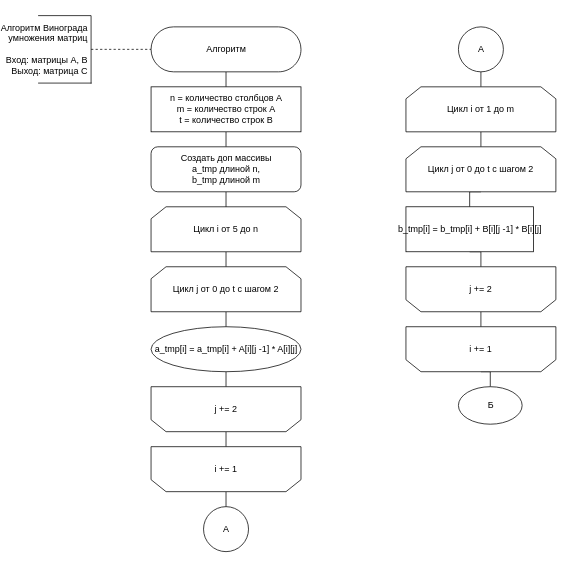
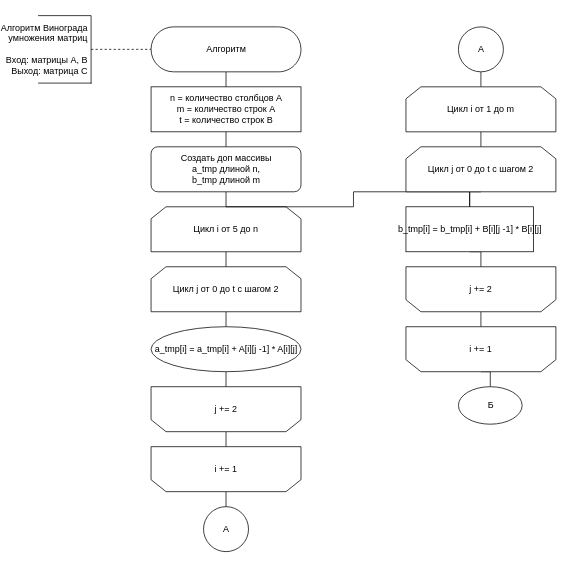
  <mxCell id="0" />
  <mxCell id="1" parent="0" />
  <mxCell id="2" style="edgeStyle=orthogonalEdgeStyle;rounded=0;orthogonalLoop=1;jettySize=auto;html=1;exitX=0.5;exitY=0.5;exitDx=0;exitDy=30;exitPerimeter=0;entryX=0.5;entryY=0;entryDx=0;entryDy=0;endArrow=none;endFill=0;" parent="1" source="3" target="5" edge="1"><mxGeometry relative="1" as="geometry" /></mxCell>
  <mxCell id="3" value="Алгоритм" style="html=1;dashed=0;whitespace=wrap;shape=mxgraph.dfd.start" parent="1" vertex="1"><mxGeometry x="170" y="35" width="200" height="60" as="geometry" /></mxCell>
  <mxCell id="4" style="edgeStyle=orthogonalEdgeStyle;rounded=0;orthogonalLoop=1;jettySize=auto;html=1;exitX=0.5;exitY=1;exitDx=0;exitDy=0;entryX=0.5;entryY=0;entryDx=0;entryDy=0;endArrow=none;endFill=0;" parent="1" source="5" target="11" edge="1"><mxGeometry relative="1" as="geometry" /></mxCell>
  <mxCell id="5" value="n = количество столбцов A&lt;br&gt;m = количество строк A&lt;br&gt;t = количество строк B" style="html=1;dashed=0;whitespace=wrap;" parent="1" vertex="1"><mxGeometry x="170" y="115" width="200" height="60" as="geometry" /></mxCell>
  <mxCell id="6" value="" style="edgeStyle=orthogonalEdgeStyle;rounded=0;orthogonalLoop=1;jettySize=auto;html=1;endArrow=none;endFill=0;dashed=1;" parent="1" source="7" target="3" edge="1"><mxGeometry relative="1" as="geometry" /></mxCell>
  <mxCell id="7" value="Алгоритм Винограда&amp;nbsp;&lt;br&gt;умножения матриц&amp;nbsp;&lt;br&gt;&lt;br&gt;Вход: матрицы A, B&amp;nbsp;&lt;br&gt;Выход: матрица C&amp;nbsp;" style="html=1;dashed=0;whitespace=wrap;shape=partialRectangle;right=0;align=right;direction=west" parent="1" vertex="1"><mxGeometry x="20" y="20" width="70" height="90" as="geometry" /></mxCell>
  <mxCell id="8" style="edgeStyle=orthogonalEdgeStyle;rounded=0;orthogonalLoop=1;jettySize=auto;html=1;exitX=0.5;exitY=1;exitDx=0;exitDy=0;entryX=0.5;entryY=0;entryDx=0;entryDy=0;endArrow=none;endFill=0;" parent="1" source="9" target="13" edge="1"><mxGeometry relative="1" as="geometry" /></mxCell>
  <mxCell id="9" value="Цикл i от 5 до n" style="shape=loopLimit;whiteSpace=wrap;html=1;direction=east" parent="1" vertex="1"><mxGeometry x="170" y="275" width="200" height="60" as="geometry" /></mxCell>
- <mxCell id="10" style="edgeStyle=orthogonalEdgeStyle;rounded=0;orthogonalLoop=1;jettySize=auto;html=1;exitX=0.5;exitY=1;exitDx=0;exitDy=0;entryX=0.5;entryY=0;entryDx=0;entryDy=0;endArrow=none;endFill=0;" parent="1" source="11" target="9" edge="1"><mxGeometry relative="1" as="geometry" /></mxCell>
+ <mxCell id="10" style="edgeStyle=orthogonalEdgeStyle;rounded=0;orthogonalLoop=1;jettySize=auto;html=1;exitX=0.5;exitY=1;exitDx=0;exitDy=0;endArrow=none;endFill=0;" parent="1" source="11" target="28" edge="1"><mxGeometry relative="1" as="geometry" /></mxCell>
  <mxCell id="11" value="Создать доп массивы&lt;br&gt;a_tmp длиной n,&lt;br&gt;b_tmp длиной m" style="html=1;dashed=0;whitespace=wrap;rounded=1;" parent="1" vertex="1"><mxGeometry x="170" y="195" width="200" height="60" as="geometry" /></mxCell>
  <mxCell id="12" style="edgeStyle=orthogonalEdgeStyle;rounded=0;orthogonalLoop=1;jettySize=auto;html=1;exitX=0.5;exitY=1;exitDx=0;exitDy=0;entryX=0.5;entryY=0;entryDx=0;entryDy=0;endArrow=none;endFill=0;" parent="1" source="13" target="15" edge="1"><mxGeometry relative="1" as="geometry" /></mxCell>
  <mxCell id="13" value="Цикл j от 0 до t с шагом 2" style="shape=loopLimit;whiteSpace=wrap;html=1;direction=east" parent="1" vertex="1"><mxGeometry x="170" y="355" width="200" height="60" as="geometry" /></mxCell>
  <mxCell id="14" style="edgeStyle=orthogonalEdgeStyle;rounded=0;orthogonalLoop=1;jettySize=auto;html=1;exitX=0.5;exitY=1;exitDx=0;exitDy=0;entryX=0.5;entryY=1;entryDx=0;entryDy=0;endArrow=none;endFill=0;" parent="1" source="15" target="17" edge="1"><mxGeometry relative="1" as="geometry" /></mxCell>
  <mxCell id="15" value="a_tmp[i] = a_tmp[i] + A[i][j -1] * A[i][j]" style="ellipse;html=1;dashed=0;whitespace=wrap;" parent="1" vertex="1"><mxGeometry x="170" y="435" width="200" height="60" as="geometry" /></mxCell>
  <mxCell id="16" style="edgeStyle=orthogonalEdgeStyle;rounded=0;orthogonalLoop=1;jettySize=auto;html=1;exitX=0.5;exitY=0;exitDx=0;exitDy=0;entryX=0.5;entryY=1;entryDx=0;entryDy=0;endArrow=none;endFill=0;" parent="1" source="17" target="19" edge="1"><mxGeometry relative="1" as="geometry" /></mxCell>
  <mxCell id="17" value="j += 2" style="shape=loopLimit;whiteSpace=wrap;html=1;strokeWidth=1;direction=west;" parent="1" vertex="1"><mxGeometry x="170" y="515" width="200" height="60" as="geometry" /></mxCell>
  <mxCell id="18" style="edgeStyle=orthogonalEdgeStyle;rounded=0;orthogonalLoop=1;jettySize=auto;html=1;exitX=0.5;exitY=0;exitDx=0;exitDy=0;entryX=0.5;entryY=0;entryDx=0;entryDy=0;endArrow=none;endFill=0;" parent="1" source="19" target="20" edge="1"><mxGeometry relative="1" as="geometry" /></mxCell>
  <mxCell id="19" value="i += 1" style="shape=loopLimit;whiteSpace=wrap;html=1;strokeWidth=1;direction=west;" parent="1" vertex="1"><mxGeometry x="170" y="595" width="200" height="60" as="geometry" /></mxCell>
  <mxCell id="20" value="A" style="shape=ellipse;html=1;dashed=0;whitespace=wrap;aspect=fixed;perimeter=ellipsePerimeter;" parent="1" vertex="1"><mxGeometry x="240" y="675" width="60" height="60" as="geometry" /></mxCell>
  <mxCell id="21" style="edgeStyle=orthogonalEdgeStyle;rounded=0;orthogonalLoop=1;jettySize=auto;html=1;exitX=0.5;exitY=1;exitDx=0;exitDy=0;entryX=0.5;entryY=0;entryDx=0;entryDy=0;endArrow=none;endFill=0;" parent="1" source="22" target="24" edge="1"><mxGeometry relative="1" as="geometry" /></mxCell>
  <mxCell id="22" value="A" style="shape=ellipse;html=1;dashed=0;whitespace=wrap;aspect=fixed;perimeter=ellipsePerimeter;" parent="1" vertex="1"><mxGeometry x="580" y="35" width="60" height="60" as="geometry" /></mxCell>
  <mxCell id="23" style="edgeStyle=orthogonalEdgeStyle;rounded=0;orthogonalLoop=1;jettySize=auto;html=1;exitX=0.5;exitY=1;exitDx=0;exitDy=0;entryX=0.5;entryY=0;entryDx=0;entryDy=0;endArrow=none;endFill=0;" parent="1" source="24" target="26" edge="1"><mxGeometry relative="1" as="geometry" /></mxCell>
  <mxCell id="24" value="Цикл i от 1 до m" style="shape=loopLimit;whiteSpace=wrap;html=1;direction=east" parent="1" vertex="1"><mxGeometry x="510" y="115" width="200" height="60" as="geometry" /></mxCell>
  <mxCell id="25" style="edgeStyle=orthogonalEdgeStyle;rounded=0;orthogonalLoop=1;jettySize=auto;html=1;exitX=0.5;exitY=1;exitDx=0;exitDy=0;entryX=0.5;entryY=0;entryDx=0;entryDy=0;endArrow=none;endFill=0;" parent="1" source="26" target="28" edge="1"><mxGeometry relative="1" as="geometry" /></mxCell>
  <mxCell id="26" value="Цикл j от 0 до t с шагом 2" style="shape=loopLimit;whiteSpace=wrap;html=1;direction=east" parent="1" vertex="1"><mxGeometry x="510" y="195" width="200" height="60" as="geometry" /></mxCell>
  <mxCell id="27" style="edgeStyle=orthogonalEdgeStyle;rounded=0;orthogonalLoop=1;jettySize=auto;html=1;exitX=0.5;exitY=1;exitDx=0;exitDy=0;entryX=0.5;entryY=1;entryDx=0;entryDy=0;endArrow=none;endFill=0;" parent="1" source="28" target="30" edge="1"><mxGeometry relative="1" as="geometry" /></mxCell>
  <mxCell id="28" value="b_tmp[i] = b_tmp[i] + B[i][j -1] * B[i][j]" style="html=1;dashed=0;whitespace=wrap;" parent="1" vertex="1"><mxGeometry x="510" y="275" width="170" height="60" as="geometry" /></mxCell>
  <mxCell id="29" style="edgeStyle=orthogonalEdgeStyle;rounded=0;orthogonalLoop=1;jettySize=auto;html=1;exitX=0.5;exitY=0;exitDx=0;exitDy=0;entryX=0.5;entryY=1;entryDx=0;entryDy=0;endArrow=none;endFill=0;" parent="1" source="30" target="32" edge="1"><mxGeometry relative="1" as="geometry" /></mxCell>
  <mxCell id="30" value="j += 2" style="shape=loopLimit;whiteSpace=wrap;html=1;strokeWidth=1;direction=west;" parent="1" vertex="1"><mxGeometry x="510" y="355" width="200" height="60" as="geometry" /></mxCell>
  <mxCell id="31" style="edgeStyle=orthogonalEdgeStyle;rounded=0;orthogonalLoop=1;jettySize=auto;html=1;exitX=0.5;exitY=0;exitDx=0;exitDy=0;entryX=0.5;entryY=0;entryDx=0;entryDy=0;endArrow=none;endFill=0;" parent="1" source="32" target="33" edge="1"><mxGeometry relative="1" as="geometry" /></mxCell>
  <mxCell id="32" value="i += 1" style="shape=loopLimit;whiteSpace=wrap;html=1;strokeWidth=1;direction=west;" parent="1" vertex="1"><mxGeometry x="510" y="435" width="200" height="60" as="geometry" /></mxCell>
  <mxCell id="33" value="Б" style="shape=ellipse;html=1;dashed=0;whitespace=wrap;aspect=fixed;perimeter=ellipsePerimeter;" parent="1" vertex="1"><mxGeometry x="580" y="515" width="85" height="50" as="geometry" /></mxCell>
